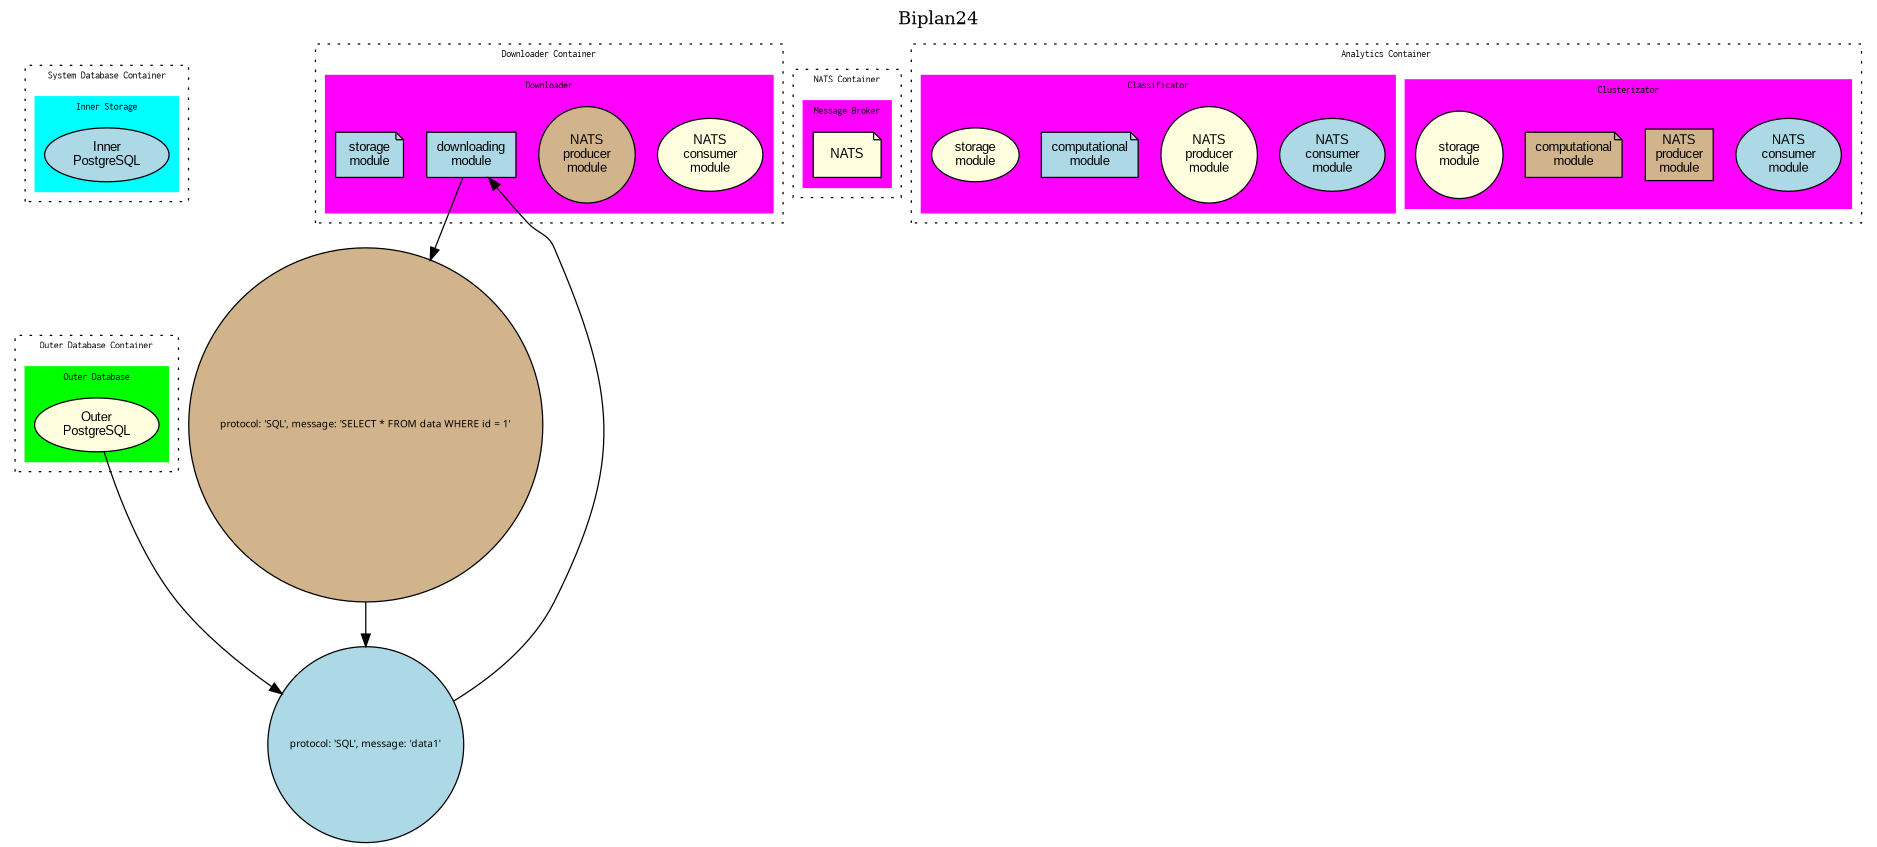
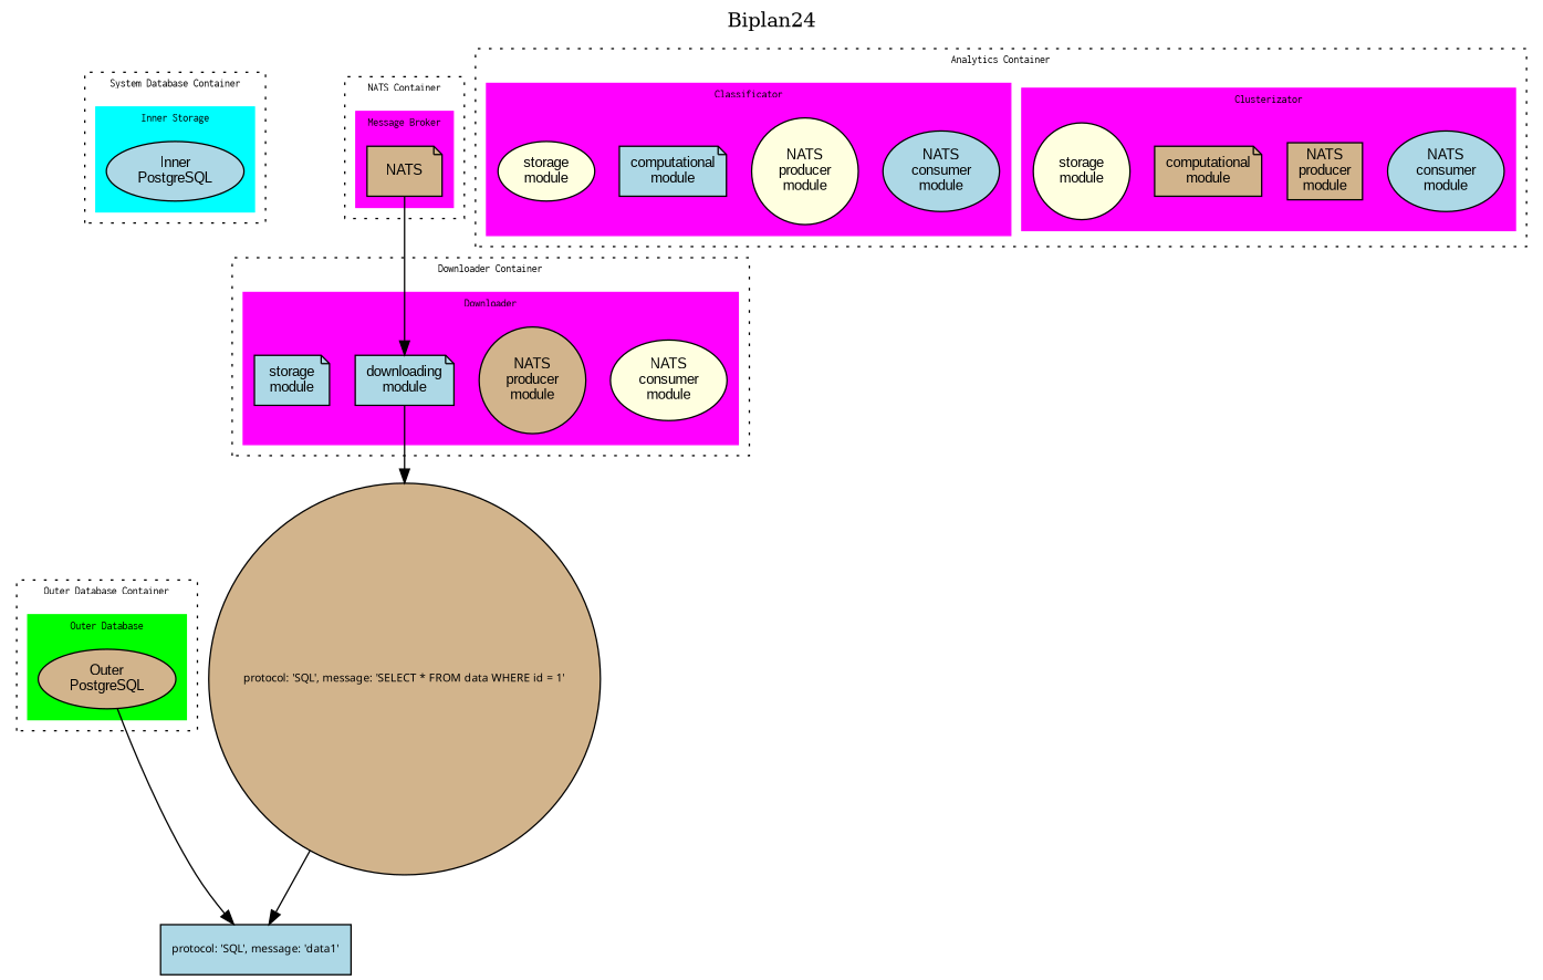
  digraph {
    label=Biplan24
    labelloc=t
    node [color="#000000" fillcolor=lightblue fontcolor="#000000" fontname=Arial fontsize=10 shape=ellipse style=filled]
    edge [arrowhead=normal]
    n1 [label="Inner\nPostgreSQL"]
-   n2 [fillcolor=lightyellow label="Outer\nPostgreSQL"]
-   n3 [fillcolor=lightyellow label=NATS shape=note]
+   n2 [fillcolor=tan label="Outer\nPostgreSQL"]
+   n3 [fillcolor=tan label=NATS shape=note]
    n4 [fillcolor=lightyellow label="NATS\nconsumer\nmodule"]
    n5 [fillcolor=tan label="NATS\nproducer\nmodule" shape=circle]
-   n6 [label="downloading\nmodule" shape=box]
+   n6 [label="downloading\nmodule" shape=note]
    n7 [label="storage\nmodule" shape=note]
    n8 [label="NATS\nconsumer\nmodule"]
    n9 [fillcolor=tan label="NATS\nproducer\nmodule" shape=box]
    n10 [fillcolor=tan label="computational\nmodule" shape=note]
    n11 [fillcolor=lightyellow label="storage\nmodule" shape=circle]
    n12 [label="NATS\nconsumer\nmodule"]
    n13 [fillcolor=lightyellow label="NATS\nproducer\nmodule" shape=circle]
    n14 [label="computational\nmodule" shape=note]
    n15 [fillcolor=lightyellow label="storage\nmodule"]
-   n16 [fontname="Lucida Console" fontsize=8 label="protocol: 'SQL', message: 'data1'" shape=circle color="" fontcolor=""]
+   n16 [fontname="Lucida Console" fontsize=8 label="protocol: 'SQL', message: 'data1'" shape=box color="" fontcolor=""]
    n17 [fillcolor=tan fontname="Lucida Console" fontsize=8 label="protocol: 'SQL', message: 'SELECT * FROM data WHERE id = 1'" shape=circle color="" fontcolor=""]
    subgraph cluster_1 {
      color="#000000"
      fontcolor="#000000"
      fontname=Courier
      fontsize=8
      label="System Database Container"
      style=dotted
      subgraph cluster_2 {
        color="#00FFFF"
        fontcolor="#000000"
        fontname=Courier
        fontsize=8
        label="Inner Storage"
        style=filled
        n1
      }
    }
    subgraph cluster_3 {
      color="#000000"
      fontcolor="#000000"
      fontname=Courier
      fontsize=8
      label="Outer Database Container"
      style=dotted
      subgraph cluster_4 {
        color="#00FF00"
        fontcolor="#000000"
        fontname=Courier
        fontsize=8
        label="Outer Database"
        style=filled
        n2
      }
    }
    subgraph cluster_5 {
      color="#000000"
      fontcolor="#000000"
      fontname=Courier
      fontsize=8
      label="NATS Container"
      style=dotted
      subgraph cluster_6 {
        color="#FF00FF"
        fontcolor="#000000"
        fontname=Courier
        fontsize=8
        label="Message Broker"
        style=filled
        n3
      }
    }
    subgraph cluster_7 {
      color="#000000"
      fontcolor="#000000"
      fontname=Courier
      fontsize=8
      label="Downloader Container"
      style=dotted
      subgraph cluster_8 {
        color="#FF00FF"
        fontcolor="#000000"
        fontname=Courier
        fontsize=8
        label=Downloader
        style=filled
        n4
        n5
        n6
        n7
      }
    }
    subgraph cluster_9 {
      color="#000000"
      fontcolor="#000000"
      fontname=Courier
      fontsize=8
      label="Analytics Container"
      style=dotted
      subgraph cluster_10 {
        color="#FF00FF"
        fontcolor="#000000"
        fontname=Courier
        fontsize=8
        label=Clusterizator
        style=filled
        n8
        n9
        n10
        n11
      }
      subgraph cluster_11 {
        color="#FF00FF"
        fontcolor="#000000"
        fontname=Courier
        fontsize=8
        label=Classificator
        style=filled
        n12
        n13
        n14
        n15
      }
      subgraph cluster_12 {
        color="#FF00FF"
        fontcolor="#000000"
        fontname=Courier
        fontsize=8
        label="Clusterizator Local Storage"
        style=filled
      }
      subgraph cluster_13 {
        color="#FF00FF"
        fontcolor="#000000"
        fontname=Courier
        fontsize=8
        label="Classificator Local Storage"
        style=filled
      }
    }
    n2 -> n16
    n6 -> n17
-   n16 -> n6
+   n3 -> n6
    n17 -> n16
  }
